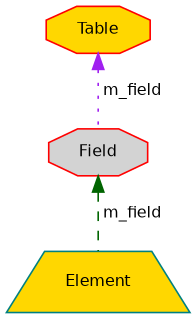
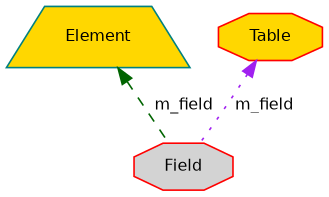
  digraph {
    node [color=red fillcolor=gold fontname=Helvetica fontsize=10 shape=octagon style=filled]
    edge [dir=back fontname=Helvetica fontsize=10 labelfontname=Helvetica labelfontsize=10]
    n1 [color=teal fontcolor=black height=0.2 label=Element shape=trapezium width=0.4]
    n2 [fillcolor=lightgrey height=0.2 label=Field width=0.4]
    n3 [height=0.2 label=Table width=0.4]
-   n2 -> n1 [color=darkgreen label=" m_field" style=dashed]
+   n1 -> n2 [color=darkgreen label=" m_field" style=dashed]
    n3 -> n2 [color=purple label=" m_field" style=dotted]
  }
